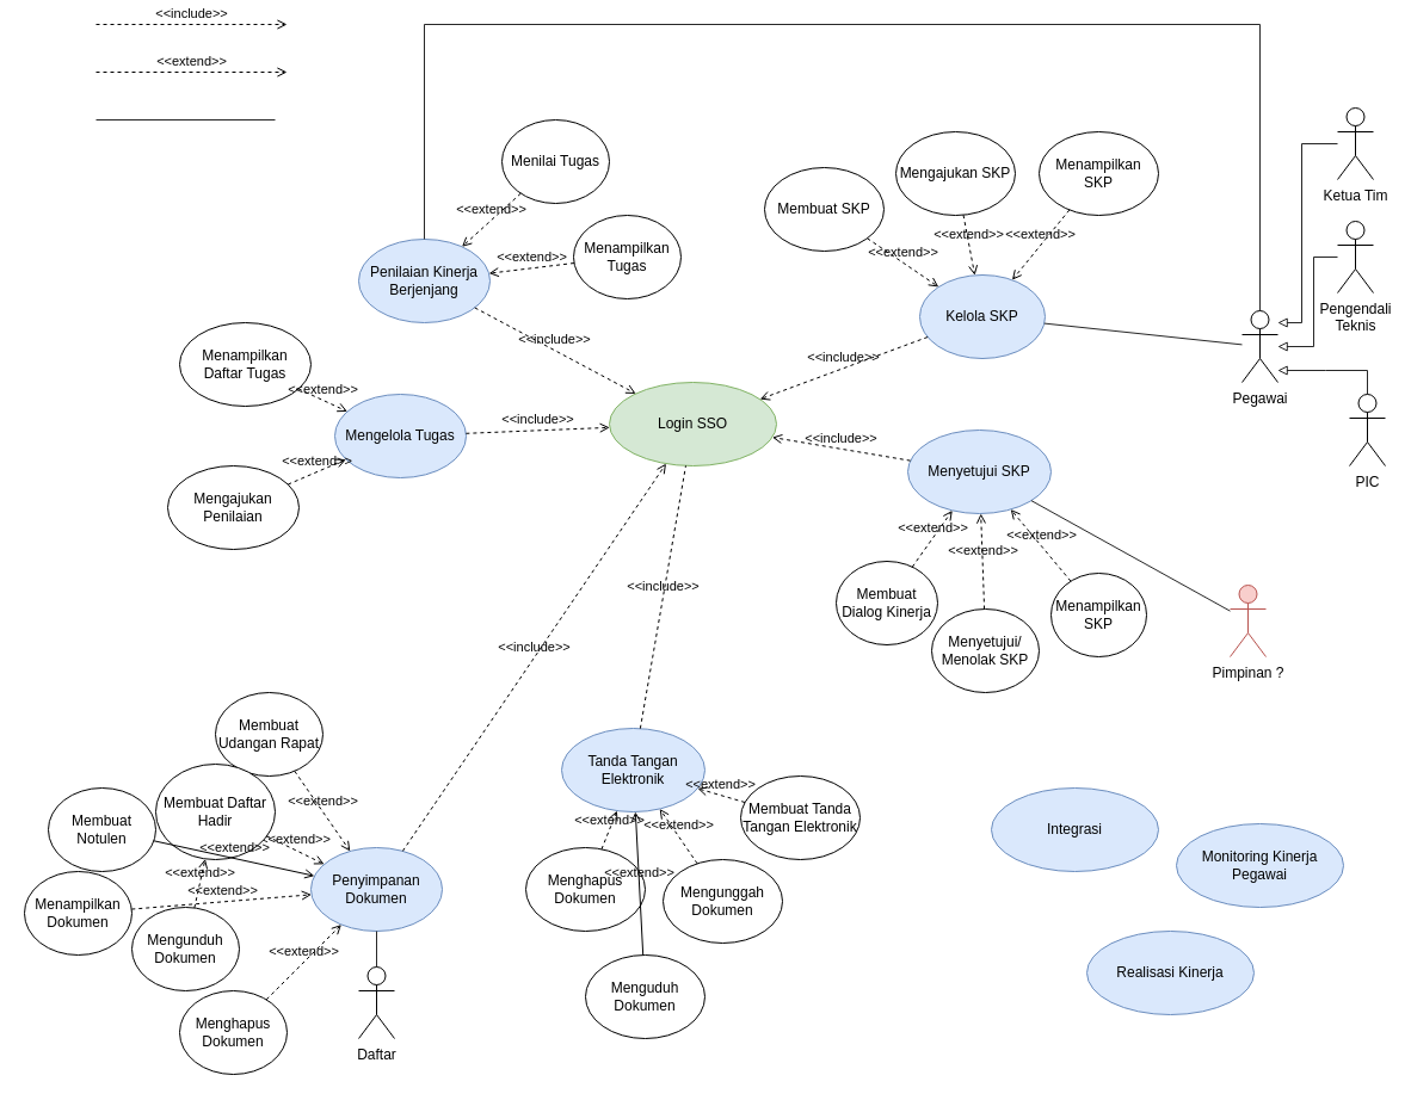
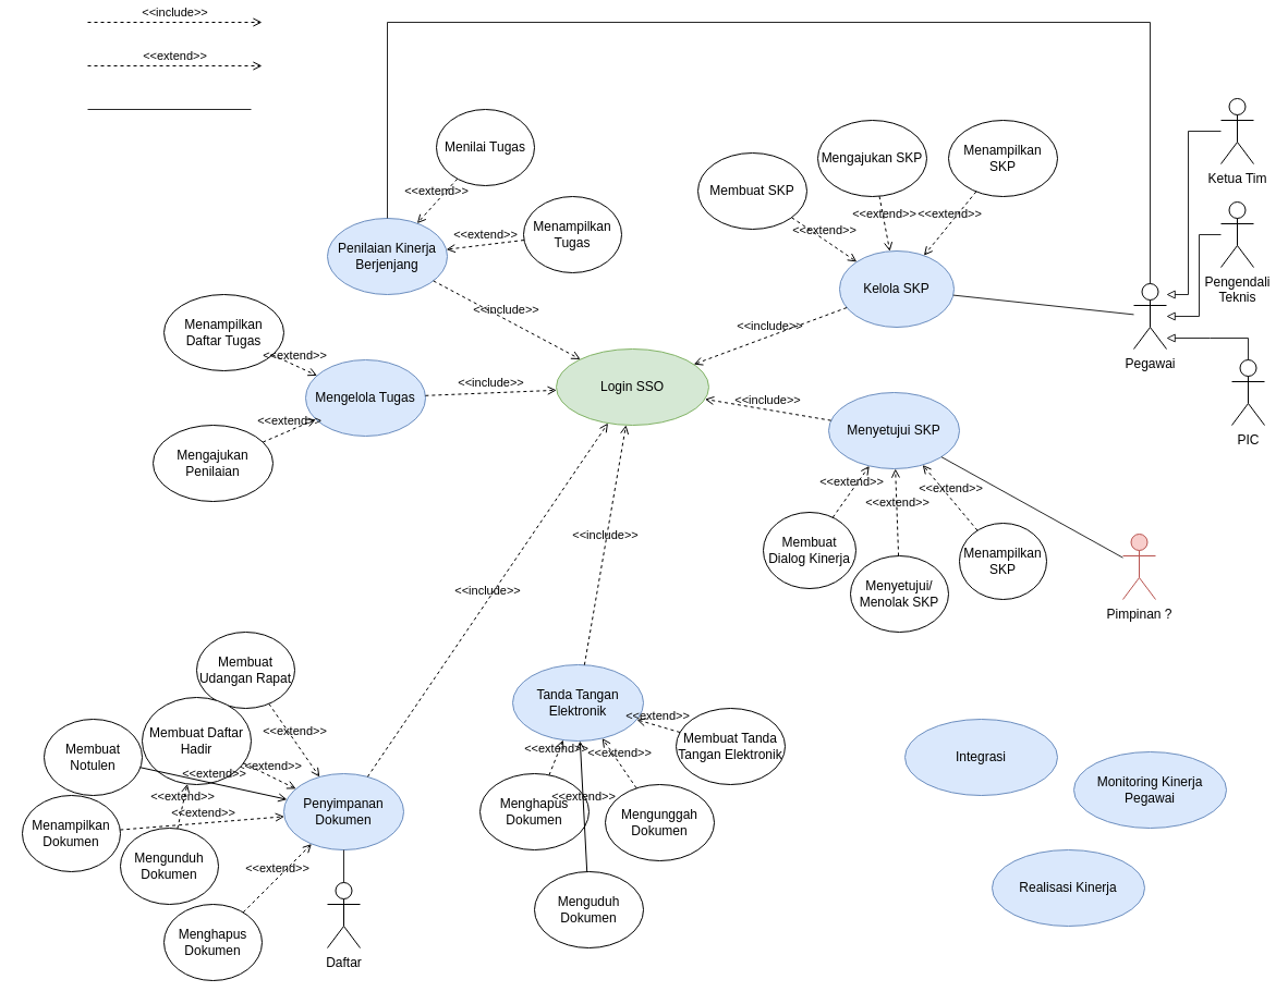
  <mxCell id="0" />
  <mxCell id="1" parent="0" />
  <mxCell id="2" value="Kelola SKP" style="ellipse;whiteSpace=wrap;html=1;fillColor=#dae8fc;strokeColor=#6c8ebf;" vertex="1" parent="1"><mxGeometry x="770" y="230" width="105" height="70" as="geometry" /></mxCell>
  <mxCell id="3" value="Pegawai" style="shape=umlActor;verticalLabelPosition=bottom;verticalAlign=top;html=1;" vertex="1" parent="1"><mxGeometry x="1040" y="260" width="30" height="60" as="geometry" /></mxCell>
  <mxCell id="4" value="Login SSO" style="ellipse;whiteSpace=wrap;html=1;fillColor=#d5e8d4;strokeColor=#82b366;" vertex="1" parent="1"><mxGeometry x="510" y="320" width="140" height="70" as="geometry" /></mxCell>
  <mxCell id="5" value="&amp;lt;&amp;lt;include&amp;gt;&amp;gt;" style="html=1;verticalAlign=bottom;labelBackgroundColor=none;endArrow=open;endFill=0;dashed=1;rounded=0;" edge="1" parent="1" source="2" target="4"><mxGeometry width="160" relative="1" as="geometry"><mxPoint x="870" y="410" as="sourcePoint" /><mxPoint x="1030" y="410" as="targetPoint" /></mxGeometry></mxCell>
  <mxCell id="6" style="edgeStyle=none;shape=connector;rounded=0;orthogonalLoop=1;jettySize=auto;html=1;labelBackgroundColor=none;strokeColor=default;fontFamily=Poppins;fontSize=11;fontColor=default;endArrow=none;endFill=0;strokeWidth=0.85;fontSource=https%3A%2F%2Ffonts.googleapis.com%2Fcss%3Ffamily%3DPoppins;" edge="1" parent="1" source="3" target="2"><mxGeometry relative="1" as="geometry"><mxPoint x="1020" y="310" as="sourcePoint" /><mxPoint x="740" y="730" as="targetPoint" /></mxGeometry></mxCell>
  <mxCell id="7" value="Menyetujui SKP" style="ellipse;whiteSpace=wrap;html=1;fillColor=#dae8fc;strokeColor=#6c8ebf;" vertex="1" parent="1"><mxGeometry x="760" y="360" width="120" height="70" as="geometry" /></mxCell>
  <mxCell id="8" value="&amp;lt;&amp;lt;include&amp;gt;&amp;gt;" style="html=1;verticalAlign=bottom;labelBackgroundColor=none;endArrow=open;endFill=0;dashed=1;rounded=0;" edge="1" parent="1" source="7" target="4"><mxGeometry width="160" relative="1" as="geometry"><mxPoint x="770" y="430" as="sourcePoint" /><mxPoint x="930" y="430" as="targetPoint" /></mxGeometry></mxCell>
  <mxCell id="9" value="Pimpinan ?" style="shape=umlActor;verticalLabelPosition=bottom;verticalAlign=top;html=1;fillColor=#f8cecc;strokeColor=#b85450;" vertex="1" parent="1"><mxGeometry x="1030" y="490" width="30" height="60" as="geometry" /></mxCell>
  <mxCell id="10" value="Mengajukan SKP" style="ellipse;whiteSpace=wrap;html=1;" vertex="1" parent="1"><mxGeometry x="750" y="110" width="100" height="70" as="geometry" /></mxCell>
  <mxCell id="11" value="Membuat SKP" style="ellipse;whiteSpace=wrap;html=1;" vertex="1" parent="1"><mxGeometry x="640" y="140" width="100" height="70" as="geometry" /></mxCell>
  <mxCell id="12" value="&amp;lt;&amp;lt;extend&amp;gt;&amp;gt;" style="html=1;verticalAlign=bottom;labelBackgroundColor=none;endArrow=open;endFill=0;dashed=1;rounded=0;" edge="1" parent="1" source="10" target="2"><mxGeometry width="160" relative="1" as="geometry"><mxPoint x="780" y="260" as="sourcePoint" /><mxPoint x="940" y="260" as="targetPoint" /></mxGeometry></mxCell>
  <mxCell id="13" value="&amp;lt;&amp;lt;extend&amp;gt;&amp;gt;" style="html=1;verticalAlign=bottom;labelBackgroundColor=none;endArrow=open;endFill=0;dashed=1;rounded=0;" edge="1" parent="1" source="11" target="2"><mxGeometry width="160" relative="1" as="geometry"><mxPoint x="819" y="346" as="sourcePoint" /><mxPoint x="764" y="322" as="targetPoint" /></mxGeometry></mxCell>
  <mxCell id="14" value="Membuat Dialog Kinerja" style="ellipse;whiteSpace=wrap;html=1;" vertex="1" parent="1"><mxGeometry x="700" y="470" width="85" height="70" as="geometry" /></mxCell>
  <mxCell id="15" value="Menampilkan SKP" style="ellipse;whiteSpace=wrap;html=1;" vertex="1" parent="1"><mxGeometry x="870" y="110" width="100" height="70" as="geometry" /></mxCell>
  <mxCell id="16" value="&amp;lt;&amp;lt;extend&amp;gt;&amp;gt;" style="html=1;verticalAlign=bottom;labelBackgroundColor=none;endArrow=open;endFill=0;dashed=1;rounded=0;" edge="1" parent="1" source="15" target="2"><mxGeometry width="160" relative="1" as="geometry"><mxPoint x="817" y="347" as="sourcePoint" /><mxPoint x="763" y="323" as="targetPoint" /></mxGeometry></mxCell>
  <mxCell id="17" value="Menampilkan SKP" style="ellipse;whiteSpace=wrap;html=1;" vertex="1" parent="1"><mxGeometry x="880" y="480" width="80" height="70" as="geometry" /></mxCell>
  <mxCell id="18" value="Menyetujui/ Menolak SKP" style="ellipse;whiteSpace=wrap;html=1;" vertex="1" parent="1"><mxGeometry x="780" y="510" width="90" height="70" as="geometry" /></mxCell>
  <mxCell id="19" value="&amp;lt;&amp;lt;extend&amp;gt;&amp;gt;" style="html=1;verticalAlign=bottom;labelBackgroundColor=none;endArrow=open;endFill=0;dashed=1;rounded=0;" edge="1" parent="1" source="14" target="7"><mxGeometry width="160" relative="1" as="geometry"><mxPoint x="791" y="207" as="sourcePoint" /><mxPoint x="760" y="257" as="targetPoint" /></mxGeometry></mxCell>
  <mxCell id="20" value="&amp;lt;&amp;lt;extend&amp;gt;&amp;gt;" style="html=1;verticalAlign=bottom;labelBackgroundColor=none;endArrow=open;endFill=0;dashed=1;rounded=0;" edge="1" parent="1" source="18" target="7"><mxGeometry width="160" relative="1" as="geometry"><mxPoint x="878" y="477" as="sourcePoint" /><mxPoint x="852" y="438" as="targetPoint" /></mxGeometry></mxCell>
  <mxCell id="21" value="&amp;lt;&amp;lt;extend&amp;gt;&amp;gt;" style="html=1;verticalAlign=bottom;labelBackgroundColor=none;endArrow=open;endFill=0;dashed=1;rounded=0;" edge="1" parent="1" source="17" target="7"><mxGeometry width="160" relative="1" as="geometry"><mxPoint x="890" y="550" as="sourcePoint" /><mxPoint x="862" y="448" as="targetPoint" /></mxGeometry></mxCell>
  <mxCell id="22" style="edgeStyle=none;shape=connector;rounded=0;orthogonalLoop=1;jettySize=auto;html=1;labelBackgroundColor=none;strokeColor=default;fontFamily=Poppins;fontSize=11;fontColor=default;endArrow=none;endFill=0;strokeWidth=0.85;fontSource=https%3A%2F%2Ffonts.googleapis.com%2Fcss%3Ffamily%3DPoppins;" edge="1" parent="1" source="9" target="7"><mxGeometry relative="1" as="geometry"><mxPoint x="1065" y="300" as="sourcePoint" /><mxPoint x="780" y="300" as="targetPoint" /></mxGeometry></mxCell>
  <mxCell id="23" value="Realisasi Kinerja" style="ellipse;whiteSpace=wrap;html=1;fillColor=#dae8fc;strokeColor=#6c8ebf;" vertex="1" parent="1"><mxGeometry x="910" y="780" width="140" height="70" as="geometry" /></mxCell>
  <mxCell id="24" value="Monitoring Kinerja Pegawai" style="ellipse;whiteSpace=wrap;html=1;fillColor=#dae8fc;strokeColor=#6c8ebf;" vertex="1" parent="1"><mxGeometry x="985" y="690" width="140" height="70" as="geometry" /></mxCell>
  <mxCell id="25" value="Penilaian Kinerja Berjenjang" style="ellipse;whiteSpace=wrap;html=1;fillColor=#dae8fc;strokeColor=#6c8ebf;" vertex="1" parent="1"><mxGeometry x="300" y="200" width="110" height="70" as="geometry" /></mxCell>
  <mxCell id="26" value="&amp;lt;&amp;lt;include&amp;gt;&amp;gt;" style="html=1;verticalAlign=bottom;labelBackgroundColor=none;endArrow=open;endFill=0;dashed=1;rounded=0;" edge="1" parent="1" source="25" target="4"><mxGeometry width="160" relative="1" as="geometry"><mxPoint x="360" y="210" as="sourcePoint" /><mxPoint x="520" y="210" as="targetPoint" /></mxGeometry></mxCell>
  <mxCell id="27" value="&amp;lt;&amp;lt;include&amp;gt;&amp;gt;" style="html=1;verticalAlign=bottom;labelBackgroundColor=none;endArrow=open;endFill=0;dashed=1;rounded=0;" edge="1" parent="1"><mxGeometry width="160" relative="1" as="geometry"><mxPoint x="80" y="20" as="sourcePoint" /><mxPoint x="240" y="20" as="targetPoint" /></mxGeometry></mxCell>
  <mxCell id="28" value="&amp;lt;&amp;lt;extend&amp;gt;&amp;gt;" style="html=1;verticalAlign=bottom;labelBackgroundColor=none;endArrow=open;endFill=0;dashed=1;rounded=0;" edge="1" parent="1"><mxGeometry width="160" relative="1" as="geometry"><mxPoint x="80" y="60" as="sourcePoint" /><mxPoint x="240" y="60" as="targetPoint" /></mxGeometry></mxCell>
  <mxCell id="29" style="edgeStyle=none;shape=connector;rounded=0;orthogonalLoop=1;jettySize=auto;html=1;labelBackgroundColor=none;strokeColor=default;fontFamily=Poppins;fontSize=11;fontColor=default;endArrow=none;endFill=0;strokeWidth=0.85;fontSource=https%3A%2F%2Ffonts.googleapis.com%2Fcss%3Ffamily%3DPoppins;" edge="1" parent="1"><mxGeometry relative="1" as="geometry"><mxPoint x="230" y="100" as="sourcePoint" /><mxPoint x="80" y="100" as="targetPoint" /></mxGeometry></mxCell>
  <mxCell id="30" style="edgeStyle=none;shape=connector;rounded=0;orthogonalLoop=1;jettySize=auto;html=1;labelBackgroundColor=none;strokeColor=default;fontFamily=Poppins;fontSize=11;fontColor=default;endArrow=none;endFill=0;strokeWidth=0.85;fontSource=https%3A%2F%2Ffonts.googleapis.com%2Fcss%3Ffamily%3DPoppins;" edge="1" parent="1" source="3" target="25"><mxGeometry relative="1" as="geometry"><mxPoint x="1065" y="300" as="sourcePoint" /><mxPoint x="884" y="281" as="targetPoint" /><Array as="points"><mxPoint x="1055" y="20" /><mxPoint x="355" y="20" /></Array></mxGeometry></mxCell>
  <mxCell id="31" value="Mengelola Tugas" style="ellipse;whiteSpace=wrap;html=1;fillColor=#dae8fc;strokeColor=#6c8ebf;" vertex="1" parent="1"><mxGeometry x="280" y="330" width="110" height="70" as="geometry" /></mxCell>
- <mxCell id="32" value="Menilai Tugas" style="ellipse;whiteSpace=wrap;html=1;" vertex="1" parent="1"><mxGeometry x="420" y="100" width="90" height="70" as="geometry" /></mxCell>
+ <mxCell id="32" value="Menilai Tugas" style="ellipse;whiteSpace=wrap;html=1;" vertex="1" parent="1"><mxGeometry x="400" y="100" width="90" height="70" as="geometry" /></mxCell>
  <mxCell id="33" value="Menampilkan Tugas" style="ellipse;whiteSpace=wrap;html=1;" vertex="1" parent="1"><mxGeometry x="480" y="180" width="90" height="70" as="geometry" /></mxCell>
  <mxCell id="34" value="&amp;lt;&amp;lt;extend&amp;gt;&amp;gt;" style="html=1;verticalAlign=bottom;labelBackgroundColor=none;endArrow=open;endFill=0;dashed=1;rounded=0;" edge="1" parent="1" source="32" target="25"><mxGeometry width="160" relative="1" as="geometry"><mxPoint x="400" y="90" as="sourcePoint" /><mxPoint x="560" y="90" as="targetPoint" /></mxGeometry></mxCell>
  <mxCell id="35" value="&amp;lt;&amp;lt;extend&amp;gt;&amp;gt;" style="html=1;verticalAlign=bottom;labelBackgroundColor=none;endArrow=open;endFill=0;dashed=1;rounded=0;" edge="1" parent="1" source="33" target="25"><mxGeometry width="160" relative="1" as="geometry"><mxPoint x="100" y="80" as="sourcePoint" /><mxPoint x="260" y="80" as="targetPoint" /></mxGeometry></mxCell>
  <mxCell id="36" value="Ketua Tim" style="shape=umlActor;verticalLabelPosition=bottom;verticalAlign=top;html=1;" vertex="1" parent="1"><mxGeometry x="1120" y="90" width="30" height="60" as="geometry" /></mxCell>
  <mxCell id="37" value="PIC" style="shape=umlActor;verticalLabelPosition=bottom;verticalAlign=top;html=1;" vertex="1" parent="1"><mxGeometry x="1130" y="330" width="30" height="60" as="geometry" /></mxCell>
  <mxCell id="38" value="Pengendali &lt;br&gt;Teknis" style="shape=umlActor;verticalLabelPosition=bottom;verticalAlign=top;html=1;" vertex="1" parent="1"><mxGeometry x="1120" y="185" width="30" height="60" as="geometry" /></mxCell>
  <mxCell id="39" style="shape=connector;rounded=0;orthogonalLoop=1;jettySize=auto;html=1;labelBackgroundColor=none;strokeColor=default;fontFamily=Poppins;fontSize=11;fontColor=default;endArrow=block;endFill=0;strokeWidth=0.85;fontSource=https%3A%2F%2Ffonts.googleapis.com%2Fcss%3Ffamily%3DPoppins;edgeStyle=orthogonalEdgeStyle;" edge="1" parent="1" source="37" target="3"><mxGeometry relative="1" as="geometry"><Array as="points"><mxPoint x="1110" y="310" /><mxPoint x="1110" y="310" /></Array><mxPoint x="1111.5" y="346" as="sourcePoint" /><mxPoint x="998.5" y="444" as="targetPoint" /></mxGeometry></mxCell>
  <mxCell id="40" style="shape=connector;rounded=0;orthogonalLoop=1;jettySize=auto;html=1;labelBackgroundColor=none;strokeColor=default;fontFamily=Poppins;fontSize=11;fontColor=default;endArrow=block;endFill=0;strokeWidth=0.85;fontSource=https%3A%2F%2Ffonts.googleapis.com%2Fcss%3Ffamily%3DPoppins;edgeStyle=orthogonalEdgeStyle;" edge="1" parent="1" source="38" target="3"><mxGeometry relative="1" as="geometry"><Array as="points"><mxPoint x="1100" y="215" /><mxPoint x="1100" y="290" /></Array><mxPoint x="1155" y="340" as="sourcePoint" /><mxPoint x="1080" y="320" as="targetPoint" /></mxGeometry></mxCell>
  <mxCell id="41" style="shape=connector;rounded=0;orthogonalLoop=1;jettySize=auto;html=1;labelBackgroundColor=none;strokeColor=default;fontFamily=Poppins;fontSize=11;fontColor=default;endArrow=block;endFill=0;strokeWidth=0.85;fontSource=https%3A%2F%2Ffonts.googleapis.com%2Fcss%3Ffamily%3DPoppins;edgeStyle=orthogonalEdgeStyle;" edge="1" parent="1" source="36" target="3"><mxGeometry relative="1" as="geometry"><Array as="points"><mxPoint x="1090" y="120" /><mxPoint x="1090" y="270" /></Array><mxPoint x="1130" y="225" as="sourcePoint" /><mxPoint x="1080" y="300" as="targetPoint" /></mxGeometry></mxCell>
  <mxCell id="42" value="Mengajukan Penilaian" style="ellipse;whiteSpace=wrap;html=1;" vertex="1" parent="1"><mxGeometry x="140" y="390" width="110" height="70" as="geometry" /></mxCell>
  <mxCell id="43" value="Menampilkan &lt;br&gt;Daftar Tugas" style="ellipse;whiteSpace=wrap;html=1;" vertex="1" parent="1"><mxGeometry x="150" y="270" width="110" height="70" as="geometry" /></mxCell>
  <mxCell id="44" value="&amp;lt;&amp;lt;include&amp;gt;&amp;gt;" style="html=1;verticalAlign=bottom;labelBackgroundColor=none;endArrow=open;endFill=0;dashed=1;rounded=0;" edge="1" parent="1" source="31" target="4"><mxGeometry width="160" relative="1" as="geometry"><mxPoint x="407" y="267" as="sourcePoint" /><mxPoint x="542" y="339" as="targetPoint" /></mxGeometry></mxCell>
  <mxCell id="45" value="&amp;lt;&amp;lt;extend&amp;gt;&amp;gt;" style="html=1;verticalAlign=bottom;labelBackgroundColor=none;endArrow=open;endFill=0;dashed=1;rounded=0;" edge="1" parent="1" source="43" target="31"><mxGeometry width="160" relative="1" as="geometry"><mxPoint x="110" y="440" as="sourcePoint" /><mxPoint x="270" y="440" as="targetPoint" /></mxGeometry></mxCell>
  <mxCell id="46" value="&amp;lt;&amp;lt;extend&amp;gt;&amp;gt;" style="html=1;verticalAlign=bottom;labelBackgroundColor=none;endArrow=open;endFill=0;dashed=1;rounded=0;" edge="1" parent="1" source="42" target="31"><mxGeometry width="160" relative="1" as="geometry"><mxPoint x="380" y="470" as="sourcePoint" /><mxPoint x="339" y="410" as="targetPoint" /></mxGeometry></mxCell>
  <mxCell id="47" value="Daftar" style="shape=umlActor;verticalLabelPosition=bottom;verticalAlign=top;html=1;" vertex="1" parent="1"><mxGeometry x="300" y="810" width="30" height="60" as="geometry" /></mxCell>
  <mxCell id="48" value="Penyimpanan Dokumen" style="ellipse;whiteSpace=wrap;html=1;fillColor=#dae8fc;strokeColor=#6c8ebf;" vertex="1" parent="1"><mxGeometry x="260" y="710" width="110" height="70" as="geometry" /></mxCell>
  <mxCell id="49" value="&amp;lt;&amp;lt;extend&amp;gt;&amp;gt;" style="html=1;verticalAlign=bottom;labelBackgroundColor=none;endArrow=open;endFill=0;dashed=1;rounded=0;" edge="1" parent="1" source="52" target="48"><mxGeometry width="160" relative="1" as="geometry"><mxPoint x="140" y="640" as="sourcePoint" /><mxPoint x="290" y="630" as="targetPoint" /></mxGeometry></mxCell>
  <mxCell id="50" value="Membuat Notulen" style="ellipse;whiteSpace=wrap;html=1;" vertex="1" parent="1"><mxGeometry x="40" y="660" width="90" height="70" as="geometry" /></mxCell>
  <mxCell id="51" value="Membuat Udangan Rapat" style="ellipse;whiteSpace=wrap;html=1;" vertex="1" parent="1"><mxGeometry x="180" y="580" width="90" height="70" as="geometry" /></mxCell>
  <mxCell id="52" value="Membuat Daftar Hadir" style="ellipse;whiteSpace=wrap;html=1;" vertex="1" parent="1"><mxGeometry x="130" y="640" width="100" height="80" as="geometry" /></mxCell>
  <mxCell id="53" value="Menampilkan Dokumen" style="ellipse;whiteSpace=wrap;html=1;" vertex="1" parent="1"><mxGeometry y="730" width="90" height="70" as="geometry" x="20" /></mxCell>
  <mxCell id="54" value="Mengunduh Dokumen" style="ellipse;whiteSpace=wrap;html=1;" vertex="1" parent="1"><mxGeometry x="110" y="760" width="90" height="70" as="geometry" /></mxCell>
  <mxCell id="55" value="Menghapus Dokumen" style="ellipse;whiteSpace=wrap;html=1;" vertex="1" parent="1"><mxGeometry x="150" y="830" width="90" height="70" as="geometry" /></mxCell>
  <mxCell id="56" value="&amp;lt;&amp;lt;extend&amp;gt;&amp;gt;" style="html=1;verticalAlign=bottom;labelBackgroundColor=none;endArrow=open;endFill=0;dashed=1;rounded=0;" edge="1" parent="1" source="51" target="48"><mxGeometry width="160" relative="1" as="geometry"><mxPoint x="244" y="719" as="sourcePoint" /><mxPoint x="280" y="735" as="targetPoint" /></mxGeometry></mxCell>
  <mxCell id="57" value="&amp;lt;&amp;lt;extend&amp;gt;&amp;gt;" style="html=1;verticalAlign=bottom;labelBackgroundColor=none;endArrow=open;endFill=0;dashed=0;rounded=0;" edge="1" parent="1" source="50" target="48"><mxGeometry width="160" relative="1" as="geometry"><mxPoint x="254" y="729" as="sourcePoint" /><mxPoint x="290" y="745" as="targetPoint" /></mxGeometry></mxCell>
  <mxCell id="58" value="&amp;lt;&amp;lt;extend&amp;gt;&amp;gt;" style="html=1;verticalAlign=bottom;labelBackgroundColor=none;endArrow=open;endFill=0;dashed=1;rounded=0;" edge="1" parent="1" source="53" target="48"><mxGeometry width="160" relative="1" as="geometry"><mxPoint x="274" y="749" as="sourcePoint" /><mxPoint x="310" y="765" as="targetPoint" /></mxGeometry></mxCell>
  <mxCell id="59" value="&amp;lt;&amp;lt;extend&amp;gt;&amp;gt;" style="html=1;verticalAlign=bottom;labelBackgroundColor=none;endArrow=open;endFill=0;dashed=1;rounded=0;" edge="1" parent="1" source="55" target="48"><mxGeometry width="160" relative="1" as="geometry"><mxPoint x="294" y="769" as="sourcePoint" /><mxPoint x="330" y="785" as="targetPoint" /></mxGeometry></mxCell>
  <mxCell id="60" value="&amp;lt;&amp;lt;extend&amp;gt;&amp;gt;" style="html=1;verticalAlign=bottom;labelBackgroundColor=none;endArrow=open;endFill=0;dashed=1;rounded=0;" edge="1" parent="1" source="54" target="52"><mxGeometry width="160" relative="1" as="geometry"><mxPoint x="304" y="779" as="sourcePoint" /><mxPoint x="160" y="800" as="targetPoint" /></mxGeometry></mxCell>
  <mxCell id="61" style="edgeStyle=none;shape=connector;rounded=0;orthogonalLoop=1;jettySize=auto;html=1;labelBackgroundColor=none;strokeColor=default;fontFamily=Poppins;fontSize=11;fontColor=default;endArrow=none;endFill=0;strokeWidth=0.85;fontSource=https%3A%2F%2Ffonts.googleapis.com%2Fcss%3Ffamily%3DPoppins;" edge="1" parent="1" source="47" target="48"><mxGeometry relative="1" as="geometry"><mxPoint x="616" y="873" as="sourcePoint" /><mxPoint x="450" y="780" as="targetPoint" /></mxGeometry></mxCell>
  <mxCell id="62" value="&amp;lt;&amp;lt;include&amp;gt;&amp;gt;" style="html=1;verticalAlign=bottom;labelBackgroundColor=none;endArrow=open;endFill=0;dashed=1;rounded=0;" edge="1" parent="1" source="48" target="4"><mxGeometry width="160" relative="1" as="geometry"><mxPoint x="772" y="395" as="sourcePoint" /><mxPoint x="656" y="376" as="targetPoint" /></mxGeometry></mxCell>
  <mxCell id="63" value="Tanda Tangan &lt;br&gt;Elektronik" style="ellipse;whiteSpace=wrap;html=1;fillColor=#dae8fc;strokeColor=#6c8ebf;" vertex="1" parent="1"><mxGeometry x="470" y="610" width="120" height="70" as="geometry" /></mxCell>
  <mxCell id="64" value="Integrasi" style="ellipse;whiteSpace=wrap;html=1;fillColor=#dae8fc;strokeColor=#6c8ebf;" vertex="1" parent="1"><mxGeometry x="830" y="660" width="140" height="70" as="geometry" /></mxCell>
  <mxCell id="65" value="Membuat Tanda Tangan Elektronik" style="ellipse;whiteSpace=wrap;html=1;" vertex="1" parent="1"><mxGeometry x="620" y="650" width="100" height="70" as="geometry" /></mxCell>
  <mxCell id="66" value="Mengunggah Dokumen" style="ellipse;whiteSpace=wrap;html=1;" vertex="1" parent="1"><mxGeometry x="555" y="720" width="100" height="70" as="geometry" /></mxCell>
  <mxCell id="67" value="Menghapus Dokumen" style="ellipse;whiteSpace=wrap;html=1;" vertex="1" parent="1"><mxGeometry x="440" y="710" width="100" height="70" as="geometry" /></mxCell>
  <mxCell id="68" value="Menguduh Dokumen" style="ellipse;whiteSpace=wrap;html=1;" vertex="1" parent="1"><mxGeometry x="490" y="800" width="100" height="70" as="geometry" /></mxCell>
  <mxCell id="69" value="&amp;lt;&amp;lt;extend&amp;gt;&amp;gt;" style="html=1;verticalAlign=bottom;labelBackgroundColor=none;endArrow=open;endFill=0;dashed=1;rounded=0;" edge="1" parent="1" source="67" target="63"><mxGeometry width="160" relative="1" as="geometry"><mxPoint x="676" y="776" as="sourcePoint" /><mxPoint x="770" y="800" as="targetPoint" /></mxGeometry></mxCell>
  <mxCell id="70" value="&amp;lt;&amp;lt;extend&amp;gt;&amp;gt;" style="html=1;verticalAlign=bottom;labelBackgroundColor=none;endArrow=open;endFill=0;dashed=0;rounded=0;" edge="1" parent="1" source="68" target="63"><mxGeometry width="160" relative="1" as="geometry"><mxPoint x="686" y="786" as="sourcePoint" /><mxPoint x="780" y="810" as="targetPoint" /></mxGeometry></mxCell>
  <mxCell id="71" value="&amp;lt;&amp;lt;extend&amp;gt;&amp;gt;" style="html=1;verticalAlign=bottom;labelBackgroundColor=none;endArrow=open;endFill=0;dashed=1;rounded=0;" edge="1" parent="1" source="66" target="63"><mxGeometry width="160" relative="1" as="geometry"><mxPoint x="696" y="796" as="sourcePoint" /><mxPoint x="790" y="820" as="targetPoint" /></mxGeometry></mxCell>
  <mxCell id="72" value="&amp;lt;&amp;lt;extend&amp;gt;&amp;gt;" style="html=1;verticalAlign=bottom;labelBackgroundColor=none;endArrow=open;endFill=0;dashed=1;rounded=0;" edge="1" parent="1" source="65" target="63"><mxGeometry width="160" relative="1" as="geometry"><mxPoint x="706" y="806" as="sourcePoint" /><mxPoint x="800" y="830" as="targetPoint" /></mxGeometry></mxCell>
- <mxCell id="73" value="&amp;lt;&amp;lt;include&amp;gt;&amp;gt;" style="html=1;verticalAlign=bottom;labelBackgroundColor=none;endArrow=none;endFill=0;dashed=1;rounded=0;" edge="1" parent="1" source="63" target="4"><mxGeometry width="160" relative="1" as="geometry"><mxPoint x="347" y="723" as="sourcePoint" /><mxPoint x="568" y="398" as="targetPoint" /></mxGeometry></mxCell>
+ <mxCell id="73" value="&amp;lt;&amp;lt;include&amp;gt;&amp;gt;" style="html=1;verticalAlign=bottom;labelBackgroundColor=none;endArrow=open;endFill=0;dashed=1;rounded=0;" edge="1" parent="1" source="63" target="4"><mxGeometry width="160" relative="1" as="geometry"><mxPoint x="347" y="723" as="sourcePoint" /><mxPoint x="568" y="398" as="targetPoint" /></mxGeometry></mxCell>
